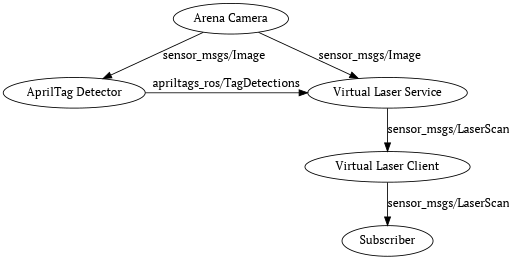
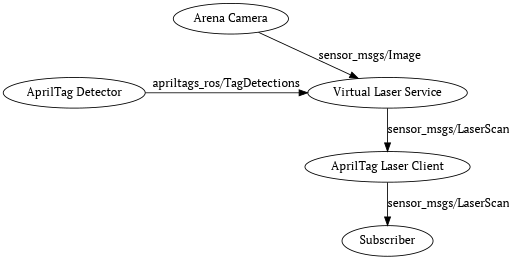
  digraph {
    fontname="PT Serif"
    node [fontname="PT Serif"]
    edge [fontname="PT Serif"]
    n1 [label="AprilTag Detector"]
    n2 [label="Virtual Laser Service"]
-   n3 [label="Virtual Laser Client"]
+   n3 [label="AprilTag Laser Client"]
    n4 [label=Subscriber]
    n5 [label="Arena Camera"]
    subgraph sub_1 {
      rank=same
      n1
      n2
    }
    n1 -> n2 [label=<apriltags_ros/TagDetections>]
    n2 -> n3 [label=<sensor_msgs/LaserScan>]
    n3 -> n4 [label=<sensor_msgs/LaserScan>]
-   n5 -> n1 [label=<sensor_msgs/Image>]
    n5 -> n2 [label=<sensor_msgs/Image>]
  }
